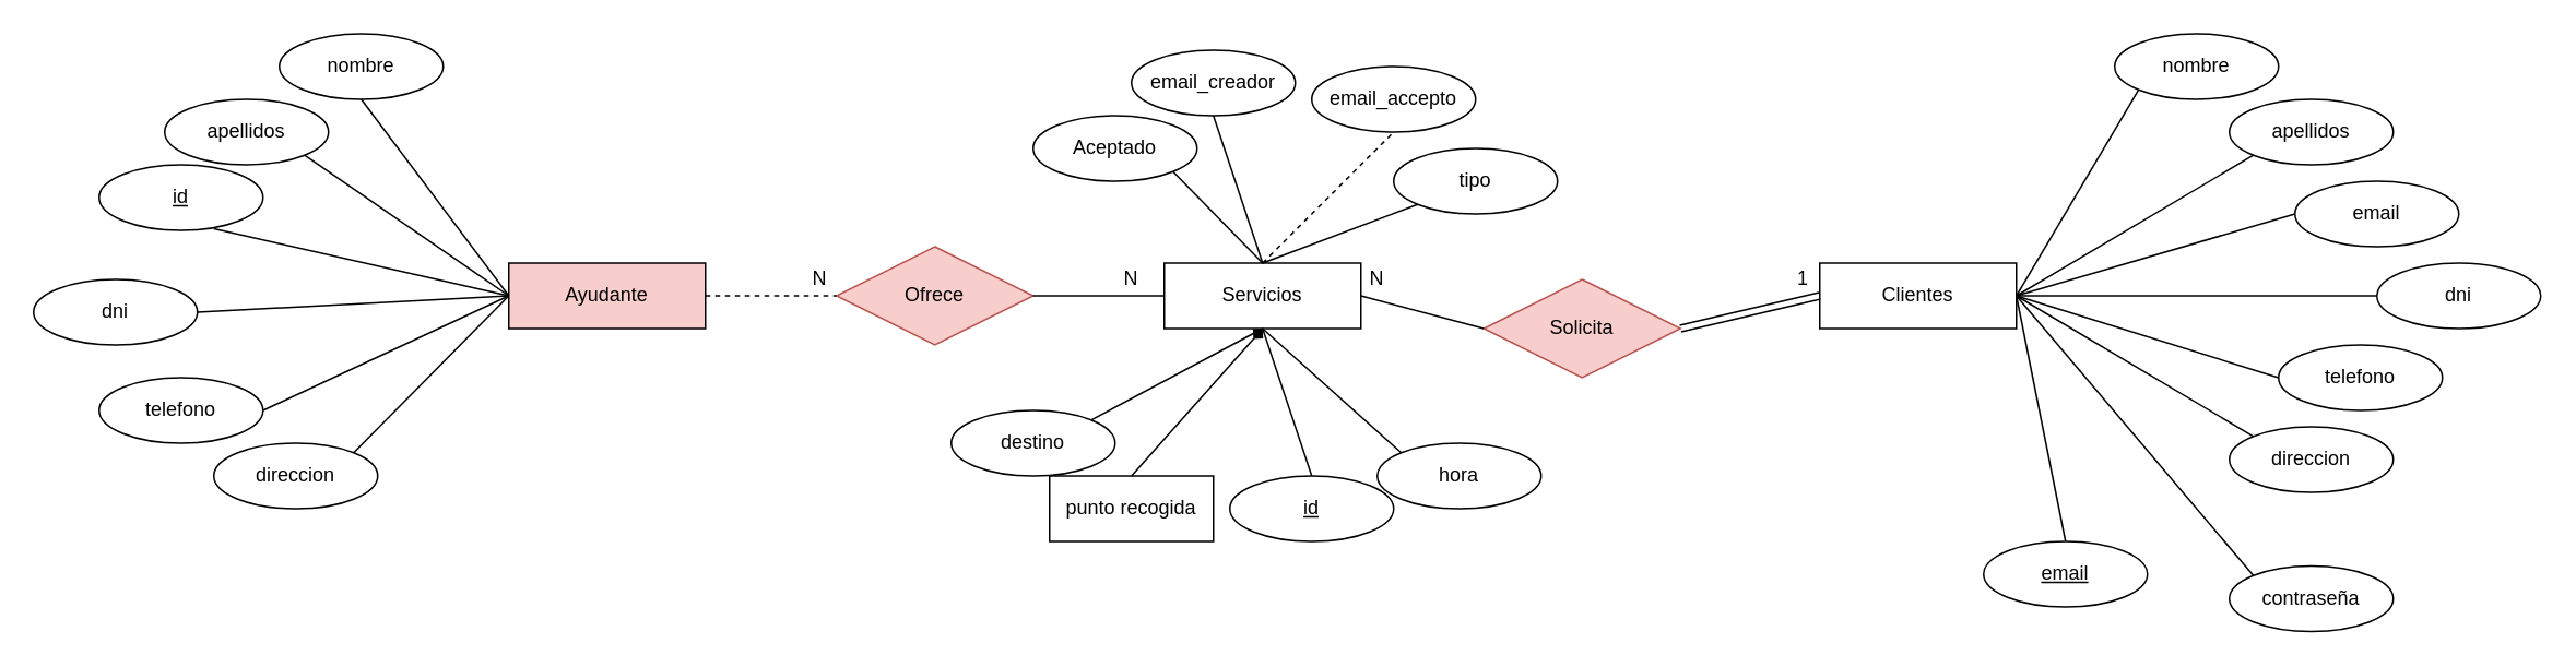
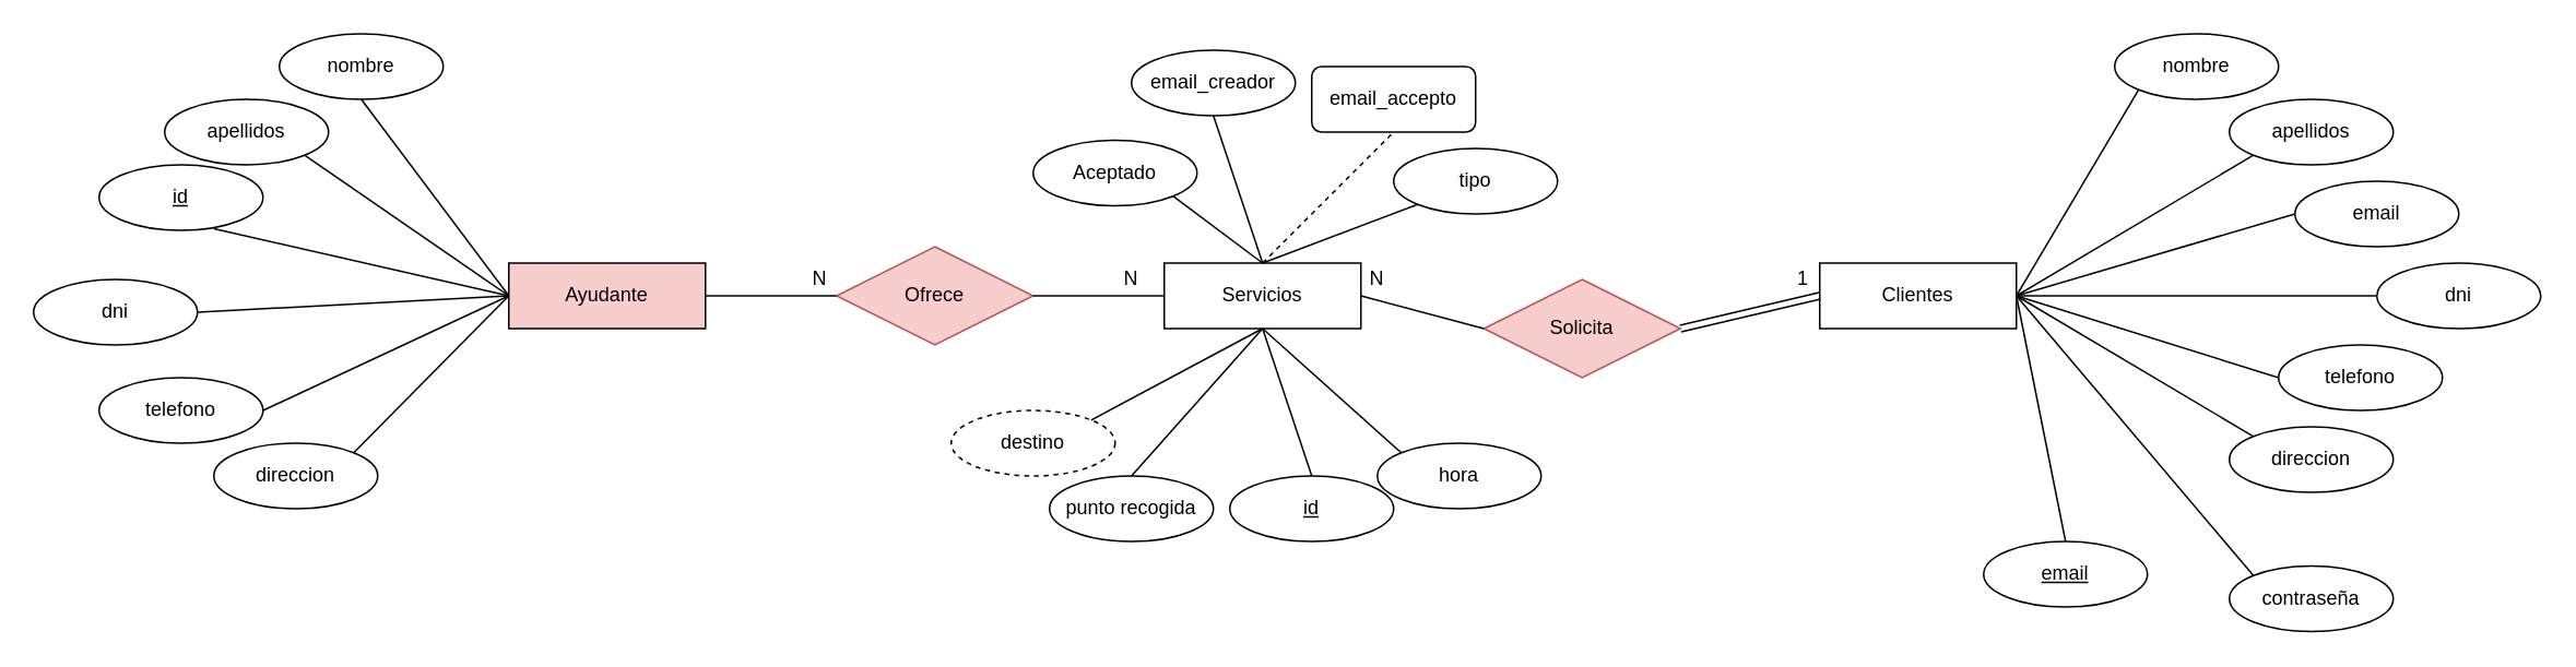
  <mxCell id="0" />
  <mxCell id="1" parent="0" />
  <mxCell id="2" value="Ofrece" style="shape=rhombus;perimeter=rhombusPerimeter;whiteSpace=wrap;html=1;align=center;fillColor=#f8cecc;strokeColor=#b85450;" parent="1" vertex="1"><mxGeometry x="510" y="150" width="120" height="60" as="geometry" /></mxCell>
  <mxCell id="3" value="nombre" style="ellipse;whiteSpace=wrap;html=1;align=center;" parent="1" vertex="1"><mxGeometry x="170" y="20" width="100" height="40" as="geometry" /></mxCell>
  <mxCell id="4" value="Ayudante" style="whiteSpace=wrap;html=1;align=center;fillColor=#f8cecc;" parent="1" vertex="1"><mxGeometry x="310" y="160" width="120" height="40" as="geometry" /></mxCell>
  <mxCell id="5" value="Clientes" style="whiteSpace=wrap;html=1;align=center;" parent="1" vertex="1"><mxGeometry x="1110" y="160" width="120" height="40" as="geometry" /></mxCell>
  <mxCell id="6" value="apellidos" style="ellipse;whiteSpace=wrap;html=1;align=center;" parent="1" vertex="1"><mxGeometry x="100" y="60" width="100" height="40" as="geometry" /></mxCell>
  <mxCell id="7" value="direccion" style="ellipse;whiteSpace=wrap;html=1;align=center;" parent="1" vertex="1"><mxGeometry x="130" y="270" width="100" height="40" as="geometry" /></mxCell>
  <mxCell id="8" value="telefono" style="ellipse;whiteSpace=wrap;html=1;align=center;" parent="1" vertex="1"><mxGeometry x="60" y="230" width="100" height="40" as="geometry" /></mxCell>
  <mxCell id="9" value="" style="endArrow=none;html=1;rounded=0;entryX=0;entryY=0.5;entryDx=0;entryDy=0;exitX=0.7;exitY=0.975;exitDx=0;exitDy=0;exitPerimeter=0;" parent="1" source="58" target="4" edge="1"><mxGeometry relative="1" as="geometry"><mxPoint x="133.473" y="139.88" as="sourcePoint" /><mxPoint x="280" y="179.5" as="targetPoint" /></mxGeometry></mxCell>
  <mxCell id="10" value="" style="endArrow=none;html=1;rounded=0;entryX=0;entryY=0.5;entryDx=0;entryDy=0;strokeWidth=1;exitX=0.5;exitY=1;exitDx=0;exitDy=0;" parent="1" source="3" target="4" edge="1"><mxGeometry relative="1" as="geometry"><mxPoint x="260" y="70" as="sourcePoint" /><mxPoint x="420" y="70" as="targetPoint" /></mxGeometry></mxCell>
  <mxCell id="11" value="" style="endArrow=none;html=1;rounded=0;exitX=1;exitY=1;exitDx=0;exitDy=0;entryX=0;entryY=0.5;entryDx=0;entryDy=0;strokeWidth=1;" parent="1" source="6" target="4" edge="1"><mxGeometry relative="1" as="geometry"><mxPoint x="309.995" y="250.002" as="sourcePoint" /><mxPoint x="364.64" y="375.86" as="targetPoint" /></mxGeometry></mxCell>
  <mxCell id="12" value="" style="endArrow=none;html=1;rounded=0;exitX=1;exitY=0.5;exitDx=0;exitDy=0;strokeWidth=1;" parent="1" source="54" edge="1"><mxGeometry relative="1" as="geometry"><mxPoint x="110" y="180" as="sourcePoint" /><mxPoint x="310" y="180" as="targetPoint" /></mxGeometry></mxCell>
  <mxCell id="13" value="" style="endArrow=none;html=1;rounded=0;strokeWidth=1;exitX=1;exitY=0.5;exitDx=0;exitDy=0;entryX=0;entryY=0.5;entryDx=0;entryDy=0;" parent="1" source="8" target="4" edge="1"><mxGeometry relative="1" as="geometry"><mxPoint x="150" y="230" as="sourcePoint" /><mxPoint x="270" y="229.5" as="targetPoint" /></mxGeometry></mxCell>
  <mxCell id="14" value="" style="endArrow=none;html=1;rounded=0;exitX=1;exitY=0;exitDx=0;exitDy=0;entryX=0;entryY=0.5;entryDx=0;entryDy=0;strokeWidth=1;" parent="1" source="7" target="4" edge="1"><mxGeometry relative="1" as="geometry"><mxPoint x="165.355" y="114.142" as="sourcePoint" /><mxPoint x="330" y="200" as="targetPoint" /></mxGeometry></mxCell>
- <mxCell id="15" value="" style="endArrow=none;html=1;rounded=0;exitX=1;exitY=0.5;exitDx=0;exitDy=0;strokeWidth=1;entryX=0;entryY=0.5;entryDx=0;entryDy=0;dashed=1;" parent="1" source="4" target="2" edge="1"><mxGeometry relative="1" as="geometry"><mxPoint x="469.995" y="24.142" as="sourcePoint" /><mxPoint x="500" y="190" as="targetPoint" /></mxGeometry></mxCell>
+ <mxCell id="15" value="" style="endArrow=none;html=1;rounded=0;exitX=1;exitY=0.5;exitDx=0;exitDy=0;strokeWidth=1;entryX=0;entryY=0.5;entryDx=0;entryDy=0;" parent="1" source="4" target="2" edge="1"><mxGeometry relative="1" as="geometry"><mxPoint x="469.995" y="24.142" as="sourcePoint" /><mxPoint x="500" y="190" as="targetPoint" /></mxGeometry></mxCell>
  <mxCell id="16" value="nombre" style="ellipse;whiteSpace=wrap;html=1;align=center;" parent="1" vertex="1"><mxGeometry x="1290" y="20" width="100" height="40" as="geometry" /></mxCell>
  <mxCell id="17" value="apellidos" style="ellipse;whiteSpace=wrap;html=1;align=center;" parent="1" vertex="1"><mxGeometry x="1360" y="60" width="100" height="40" as="geometry" /></mxCell>
  <mxCell id="18" value="direccion" style="ellipse;whiteSpace=wrap;html=1;align=center;" parent="1" vertex="1"><mxGeometry x="1360" y="260" width="100" height="40" as="geometry" /></mxCell>
  <mxCell id="19" value="email" style="ellipse;whiteSpace=wrap;html=1;align=center;" parent="1" vertex="1"><mxGeometry x="1400" y="110" width="100" height="40" as="geometry" /></mxCell>
  <mxCell id="20" value="telefono" style="ellipse;whiteSpace=wrap;html=1;align=center;" parent="1" vertex="1"><mxGeometry x="1390" y="210" width="100" height="40" as="geometry" /></mxCell>
  <mxCell id="21" value="contraseña" style="ellipse;whiteSpace=wrap;html=1;align=center;" parent="1" vertex="1"><mxGeometry x="1360" y="345" width="100" height="40" as="geometry" /></mxCell>
  <mxCell id="22" value="" style="endArrow=none;html=1;rounded=0;entryX=1;entryY=0.5;entryDx=0;entryDy=0;exitX=0;exitY=0.5;exitDx=0;exitDy=0;" parent="1" source="19" target="5" edge="1"><mxGeometry relative="1" as="geometry"><mxPoint x="1060" y="179.5" as="sourcePoint" /><mxPoint x="1250" y="180" as="targetPoint" /></mxGeometry></mxCell>
  <mxCell id="23" value="" style="endArrow=none;html=1;rounded=0;entryX=1;entryY=0.5;entryDx=0;entryDy=0;strokeWidth=1;exitX=0;exitY=1;exitDx=0;exitDy=0;" parent="1" source="16" target="5" edge="1"><mxGeometry relative="1" as="geometry"><mxPoint x="1200" y="70" as="sourcePoint" /><mxPoint x="1250" y="180" as="targetPoint" /></mxGeometry></mxCell>
  <mxCell id="24" value="" style="endArrow=none;html=1;rounded=0;exitX=0;exitY=1;exitDx=0;exitDy=0;strokeWidth=1;entryX=1;entryY=0.5;entryDx=0;entryDy=0;" parent="1" source="17" target="5" edge="1"><mxGeometry relative="1" as="geometry"><mxPoint x="1249.995" y="250.002" as="sourcePoint" /><mxPoint x="1250" y="180" as="targetPoint" /></mxGeometry></mxCell>
  <mxCell id="25" value="" style="endArrow=none;html=1;rounded=0;strokeWidth=1;exitX=0;exitY=0.5;exitDx=0;exitDy=0;entryX=1;entryY=0.5;entryDx=0;entryDy=0;" parent="1" source="56" target="5" edge="1"><mxGeometry relative="1" as="geometry"><mxPoint x="1430" y="180" as="sourcePoint" /><mxPoint x="1250" y="180" as="targetPoint" /></mxGeometry></mxCell>
  <mxCell id="26" value="" style="endArrow=none;html=1;rounded=0;strokeWidth=1;exitX=0;exitY=0.5;exitDx=0;exitDy=0;entryX=1;entryY=0.5;entryDx=0;entryDy=0;" parent="1" source="20" target="5" edge="1"><mxGeometry relative="1" as="geometry"><mxPoint x="1090" y="230" as="sourcePoint" /><mxPoint x="1250" y="180" as="targetPoint" /></mxGeometry></mxCell>
  <mxCell id="27" value="" style="endArrow=none;html=1;rounded=0;exitX=0;exitY=0;exitDx=0;exitDy=0;entryX=1;entryY=0.5;entryDx=0;entryDy=0;strokeWidth=1;" parent="1" source="18" target="5" edge="1"><mxGeometry relative="1" as="geometry"><mxPoint x="1105.355" y="114.142" as="sourcePoint" /><mxPoint x="1250" y="180" as="targetPoint" /></mxGeometry></mxCell>
  <mxCell id="28" value="" style="endArrow=none;html=1;rounded=0;exitX=0;exitY=0;exitDx=0;exitDy=0;entryX=1;entryY=0.5;entryDx=0;entryDy=0;strokeWidth=1;" parent="1" source="21" target="5" edge="1"><mxGeometry relative="1" as="geometry"><mxPoint x="1115.355" y="124.142" as="sourcePoint" /><mxPoint x="1250" y="180" as="targetPoint" /></mxGeometry></mxCell>
  <mxCell id="29" value="1" style="text;html=1;strokeColor=none;fillColor=none;align=center;verticalAlign=middle;whiteSpace=wrap;rounded=0;" parent="1" vertex="1"><mxGeometry x="1080" y="160" width="40" height="20" as="geometry" /></mxCell>
  <mxCell id="30" value="Servicios" style="rounded=0;whiteSpace=wrap;html=1;" parent="1" vertex="1"><mxGeometry x="710" y="160" width="120" height="40" as="geometry" /></mxCell>
  <mxCell id="31" value="Solicita" style="shape=rhombus;perimeter=rhombusPerimeter;whiteSpace=wrap;html=1;align=center;fillColor=#f8cecc;strokeColor=#b85450;" parent="1" vertex="1"><mxGeometry x="905" y="170" width="120" height="60" as="geometry" /></mxCell>
  <mxCell id="32" value="" style="endArrow=none;html=1;rounded=0;exitX=1;exitY=0.5;exitDx=0;exitDy=0;strokeWidth=1;" parent="1" source="2" edge="1"><mxGeometry relative="1" as="geometry"><mxPoint x="670" y="100" as="sourcePoint" /><mxPoint x="710" y="180" as="targetPoint" /><Array as="points" /></mxGeometry></mxCell>
  <mxCell id="33" value="" style="endArrow=none;html=1;rounded=0;exitX=1;exitY=0.5;exitDx=0;exitDy=0;strokeWidth=1;entryX=0;entryY=0.5;entryDx=0;entryDy=0;" parent="1" source="30" target="31" edge="1"><mxGeometry relative="1" as="geometry"><mxPoint x="830" y="179.5" as="sourcePoint" /><mxPoint x="910" y="179.5" as="targetPoint" /></mxGeometry></mxCell>
  <mxCell id="34" value="N" style="text;html=1;strokeColor=none;fillColor=none;align=center;verticalAlign=middle;whiteSpace=wrap;rounded=0;" parent="1" vertex="1"><mxGeometry x="820" y="160" width="40" height="20" as="geometry" /></mxCell>
  <mxCell id="35" value="N" style="text;html=1;strokeColor=none;fillColor=none;align=center;verticalAlign=middle;whiteSpace=wrap;rounded=0;" parent="1" vertex="1"><mxGeometry x="670" y="160" width="40" height="20" as="geometry" /></mxCell>
  <mxCell id="36" value="N" style="text;html=1;strokeColor=none;fillColor=none;align=center;verticalAlign=middle;whiteSpace=wrap;rounded=0;" parent="1" vertex="1"><mxGeometry x="480" y="160" width="40" height="20" as="geometry" /></mxCell>
  <mxCell id="37" value="" style="shape=link;html=1;exitX=1;exitY=0.5;exitDx=0;exitDy=0;entryX=0;entryY=0.5;entryDx=0;entryDy=0;" parent="1" source="31" target="5" edge="1"><mxGeometry width="50" height="50" relative="1" as="geometry"><mxPoint x="1020" y="270" as="sourcePoint" /><mxPoint x="1110" y="230" as="targetPoint" /></mxGeometry></mxCell>
- <mxCell id="38" value="punto recogida" style="whiteSpace=wrap;html=1;align=center;rounded=0;" parent="1" vertex="1"><mxGeometry x="640" y="290" width="100" height="40" as="geometry" /></mxCell>
+ <mxCell id="38" value="punto recogida" style="ellipse;whiteSpace=wrap;html=1;align=center;" parent="1" vertex="1"><mxGeometry x="640" y="290" width="100" height="40" as="geometry" /></mxCell>
  <mxCell id="39" value="id" style="ellipse;whiteSpace=wrap;html=1;align=center;fontStyle=4;gradientColor=none;" parent="1" vertex="1"><mxGeometry x="750" y="290" width="100" height="40" as="geometry" /></mxCell>
- <mxCell id="40" value="destino" style="ellipse;whiteSpace=wrap;html=1;align=center;" parent="1" vertex="1"><mxGeometry x="580" y="250" width="100" height="40" as="geometry" /></mxCell>
+ <mxCell id="40" value="destino" style="ellipse;whiteSpace=wrap;html=1;align=center;dashed=1;" parent="1" vertex="1"><mxGeometry x="580" y="250" width="100" height="40" as="geometry" /></mxCell>
  <mxCell id="41" value="hora" style="ellipse;whiteSpace=wrap;html=1;align=center;" parent="1" vertex="1"><mxGeometry x="840" y="270" width="100" height="40" as="geometry" /></mxCell>
  <mxCell id="42" value="" style="endArrow=none;html=1;rounded=0;exitX=0.5;exitY=0;exitDx=0;exitDy=0;strokeWidth=1;entryX=0.5;entryY=1;entryDx=0;entryDy=0;" parent="1" source="39" target="30" edge="1"><mxGeometry relative="1" as="geometry"><mxPoint x="730" y="240" as="sourcePoint" /><mxPoint x="810" y="240" as="targetPoint" /></mxGeometry></mxCell>
  <mxCell id="43" value="" style="endArrow=none;html=1;rounded=0;exitX=1;exitY=0;exitDx=0;exitDy=0;strokeWidth=1;entryX=0.5;entryY=1;entryDx=0;entryDy=0;" parent="1" source="40" target="30" edge="1"><mxGeometry relative="1" as="geometry"><mxPoint x="690" y="240" as="sourcePoint" /><mxPoint x="770" y="200" as="targetPoint" /></mxGeometry></mxCell>
- <mxCell id="44" value="" style="endArrow=diamond;html=1;rounded=0;exitX=0.5;exitY=0;exitDx=0;exitDy=0;strokeWidth=1;entryX=0.5;entryY=1;entryDx=0;entryDy=0;" parent="1" source="38" target="30" edge="1"><mxGeometry relative="1" as="geometry"><mxPoint x="710" y="279" as="sourcePoint" /><mxPoint x="790" y="279" as="targetPoint" /></mxGeometry></mxCell>
+ <mxCell id="44" value="" style="endArrow=none;html=1;rounded=0;exitX=0.5;exitY=0;exitDx=0;exitDy=0;strokeWidth=1;entryX=0.5;entryY=1;entryDx=0;entryDy=0;" parent="1" source="38" target="30" edge="1"><mxGeometry relative="1" as="geometry"><mxPoint x="710" y="279" as="sourcePoint" /><mxPoint x="790" y="279" as="targetPoint" /></mxGeometry></mxCell>
  <mxCell id="45" value="" style="endArrow=none;html=1;rounded=0;exitX=0.5;exitY=1;exitDx=0;exitDy=0;strokeWidth=1;entryX=0;entryY=0;entryDx=0;entryDy=0;" parent="1" source="30" target="41" edge="1"><mxGeometry relative="1" as="geometry"><mxPoint x="780" y="229.5" as="sourcePoint" /><mxPoint x="860" y="229.5" as="targetPoint" /></mxGeometry></mxCell>
  <mxCell id="46" value="email_creador&lt;span style=&quot;font-family: monospace ; font-size: 0px&quot;&gt;%3CmxGraphModel%3E%3Croot%3E%3CmxCell%20id%3D%220%22%2F%3E%3CmxCell%20id%3D%221%22%20parent%3D%220%22%2F%3E%3CmxCell%20id%3D%222%22%20value%3D%22hora%22%20style%3D%22ellipse%3BwhiteSpace%3Dwrap%3Bhtml%3D1%3Balign%3Dcenter%3B%22%20vertex%3D%221%22%20parent%3D%221%22%3E%3CmxGeometry%20x%3D%22500%22%20y%3D%22440%22%20width%3D%22100%22%20height%3D%2240%22%20as%3D%22geometry%22%2F%3E%3C%2FmxCell%3E%3C%2Froot%3E%3C%2FmxGraphModel%3E&lt;/span&gt;&lt;span style=&quot;font-family: monospace ; font-size: 0px&quot;&gt;%3CmxGraphModel%3E%3Croot%3E%3CmxCell%20id%3D%220%22%2F%3E%3CmxCell%20id%3D%221%22%20parent%3D%220%22%2F%3E%3CmxCell%20id%3D%222%22%20value%3D%22hora%22%20style%3D%22ellipse%3BwhiteSpace%3Dwrap%3Bhtml%3D1%3Balign%3Dcenter%3B%22%20vertex%3D%221%22%20parent%3D%221%22%3E%3CmxGeometry%20x%3D%22500%22%20y%3D%22440%22%20width%3D%22100%22%20height%3D%2240%22%20as%3D%22geometry%22%2F%3E%3C%2FmxCell%3E%3C%2Froot%3E%3C%2FmxGraphModel%3E&lt;/span&gt;" style="ellipse;whiteSpace=wrap;html=1;align=center;" vertex="1" parent="1"><mxGeometry x="690" y="30" width="100" height="40" as="geometry" /></mxCell>
- <mxCell id="47" value="email_accepto" style="ellipse;whiteSpace=wrap;html=1;align=center;" vertex="1" parent="1"><mxGeometry x="800" y="40" width="100" height="40" as="geometry" /></mxCell>
+ <mxCell id="47" value="email_accepto" style="whiteSpace=wrap;html=1;align=center;rounded=1;" vertex="1" parent="1"><mxGeometry x="800" y="40" width="100" height="40" as="geometry" /></mxCell>
  <mxCell id="48" value="tipo&lt;span style=&quot;font-family: monospace ; font-size: 0px&quot;&gt;%3CmxGraphModel%3E%3Croot%3E%3CmxCell%20id%3D%220%22%2F%3E%3CmxCell%20id%3D%221%22%20parent%3D%220%22%2F%3E%3CmxCell%20id%3D%222%22%20value%3D%22email_accepto%22%20style%3D%22ellipse%3BwhiteSpace%3Dwrap%3Bhtml%3D1%3Balign%3Dcenter%3B%22%20vertex%3D%221%22%20parent%3D%221%22%3E%3CmxGeometry%20x%3D%22550%22%20y%3D%22520%22%20width%3D%22100%22%20height%3D%2240%22%20as%3D%22geometry%22%2F%3E%3C%2FmxCell%3E%3C%2Froot%3E%3C%2FmxGraphModel%3E&lt;/span&gt;" style="ellipse;whiteSpace=wrap;html=1;align=center;" vertex="1" parent="1"><mxGeometry x="850" y="90" width="100" height="40" as="geometry" /></mxCell>
- <mxCell id="49" value="Aceptado" style="ellipse;whiteSpace=wrap;html=1;align=center;" vertex="1" parent="1"><mxGeometry x="630" y="70" width="100" height="40" as="geometry" /></mxCell>
+ <mxCell id="49" value="Aceptado" style="ellipse;whiteSpace=wrap;html=1;align=center;" vertex="1" parent="1"><mxGeometry x="630" y="85" width="100" height="40" as="geometry" /></mxCell>
  <mxCell id="50" value="" style="endArrow=none;html=1;exitX=1;exitY=1;exitDx=0;exitDy=0;entryX=0.5;entryY=0;entryDx=0;entryDy=0;" edge="1" parent="1" source="49" target="30"><mxGeometry width="50" height="50" relative="1" as="geometry"><mxPoint x="790" y="250" as="sourcePoint" /><mxPoint x="840" y="200" as="targetPoint" /></mxGeometry></mxCell>
  <mxCell id="51" value="" style="endArrow=none;html=1;entryX=0.5;entryY=1;entryDx=0;entryDy=0;exitX=0.5;exitY=0;exitDx=0;exitDy=0;" edge="1" parent="1" source="30" target="46"><mxGeometry width="50" height="50" relative="1" as="geometry"><mxPoint x="790" y="250" as="sourcePoint" /><mxPoint x="840" y="200" as="targetPoint" /></mxGeometry></mxCell>
  <mxCell id="52" value="" style="endArrow=none;html=1;entryX=0.5;entryY=1;entryDx=0;entryDy=0;exitX=0.5;exitY=0;exitDx=0;exitDy=0;dashed=1;" edge="1" parent="1" source="30" target="47"><mxGeometry width="50" height="50" relative="1" as="geometry"><mxPoint x="780" y="170" as="sourcePoint" /><mxPoint x="750" y="80" as="targetPoint" /></mxGeometry></mxCell>
  <mxCell id="53" value="" style="endArrow=none;html=1;entryX=0;entryY=1;entryDx=0;entryDy=0;exitX=0.5;exitY=0;exitDx=0;exitDy=0;" edge="1" parent="1" source="30" target="48"><mxGeometry width="50" height="50" relative="1" as="geometry"><mxPoint x="790" y="180" as="sourcePoint" /><mxPoint x="760" y="90" as="targetPoint" /></mxGeometry></mxCell>
  <mxCell id="54" value="dni" style="ellipse;whiteSpace=wrap;html=1;align=center;" vertex="1" parent="1"><mxGeometry x="20" y="170" width="100" height="40" as="geometry" /></mxCell>
  <mxCell id="55" value="" style="endArrow=none;html=1;rounded=0;strokeWidth=1;exitX=0.5;exitY=0;exitDx=0;exitDy=0;entryX=1;entryY=0.5;entryDx=0;entryDy=0;" edge="1" parent="1" source="57" target="5"><mxGeometry relative="1" as="geometry"><mxPoint x="1280" y="330" as="sourcePoint" /><mxPoint x="910" y="-20" as="targetPoint" /></mxGeometry></mxCell>
  <mxCell id="56" value="dni" style="ellipse;whiteSpace=wrap;html=1;align=center;" vertex="1" parent="1"><mxGeometry x="1450" y="160" width="100" height="40" as="geometry" /></mxCell>
  <mxCell id="57" value="email" style="ellipse;whiteSpace=wrap;html=1;align=center;fontStyle=4;gradientColor=none;" vertex="1" parent="1"><mxGeometry x="1210" y="330" width="100" height="40" as="geometry" /></mxCell>
  <mxCell id="58" value="id" style="ellipse;whiteSpace=wrap;html=1;align=center;fontStyle=4;gradientColor=none;" vertex="1" parent="1"><mxGeometry x="60" y="100" width="100" height="40" as="geometry" /></mxCell>
